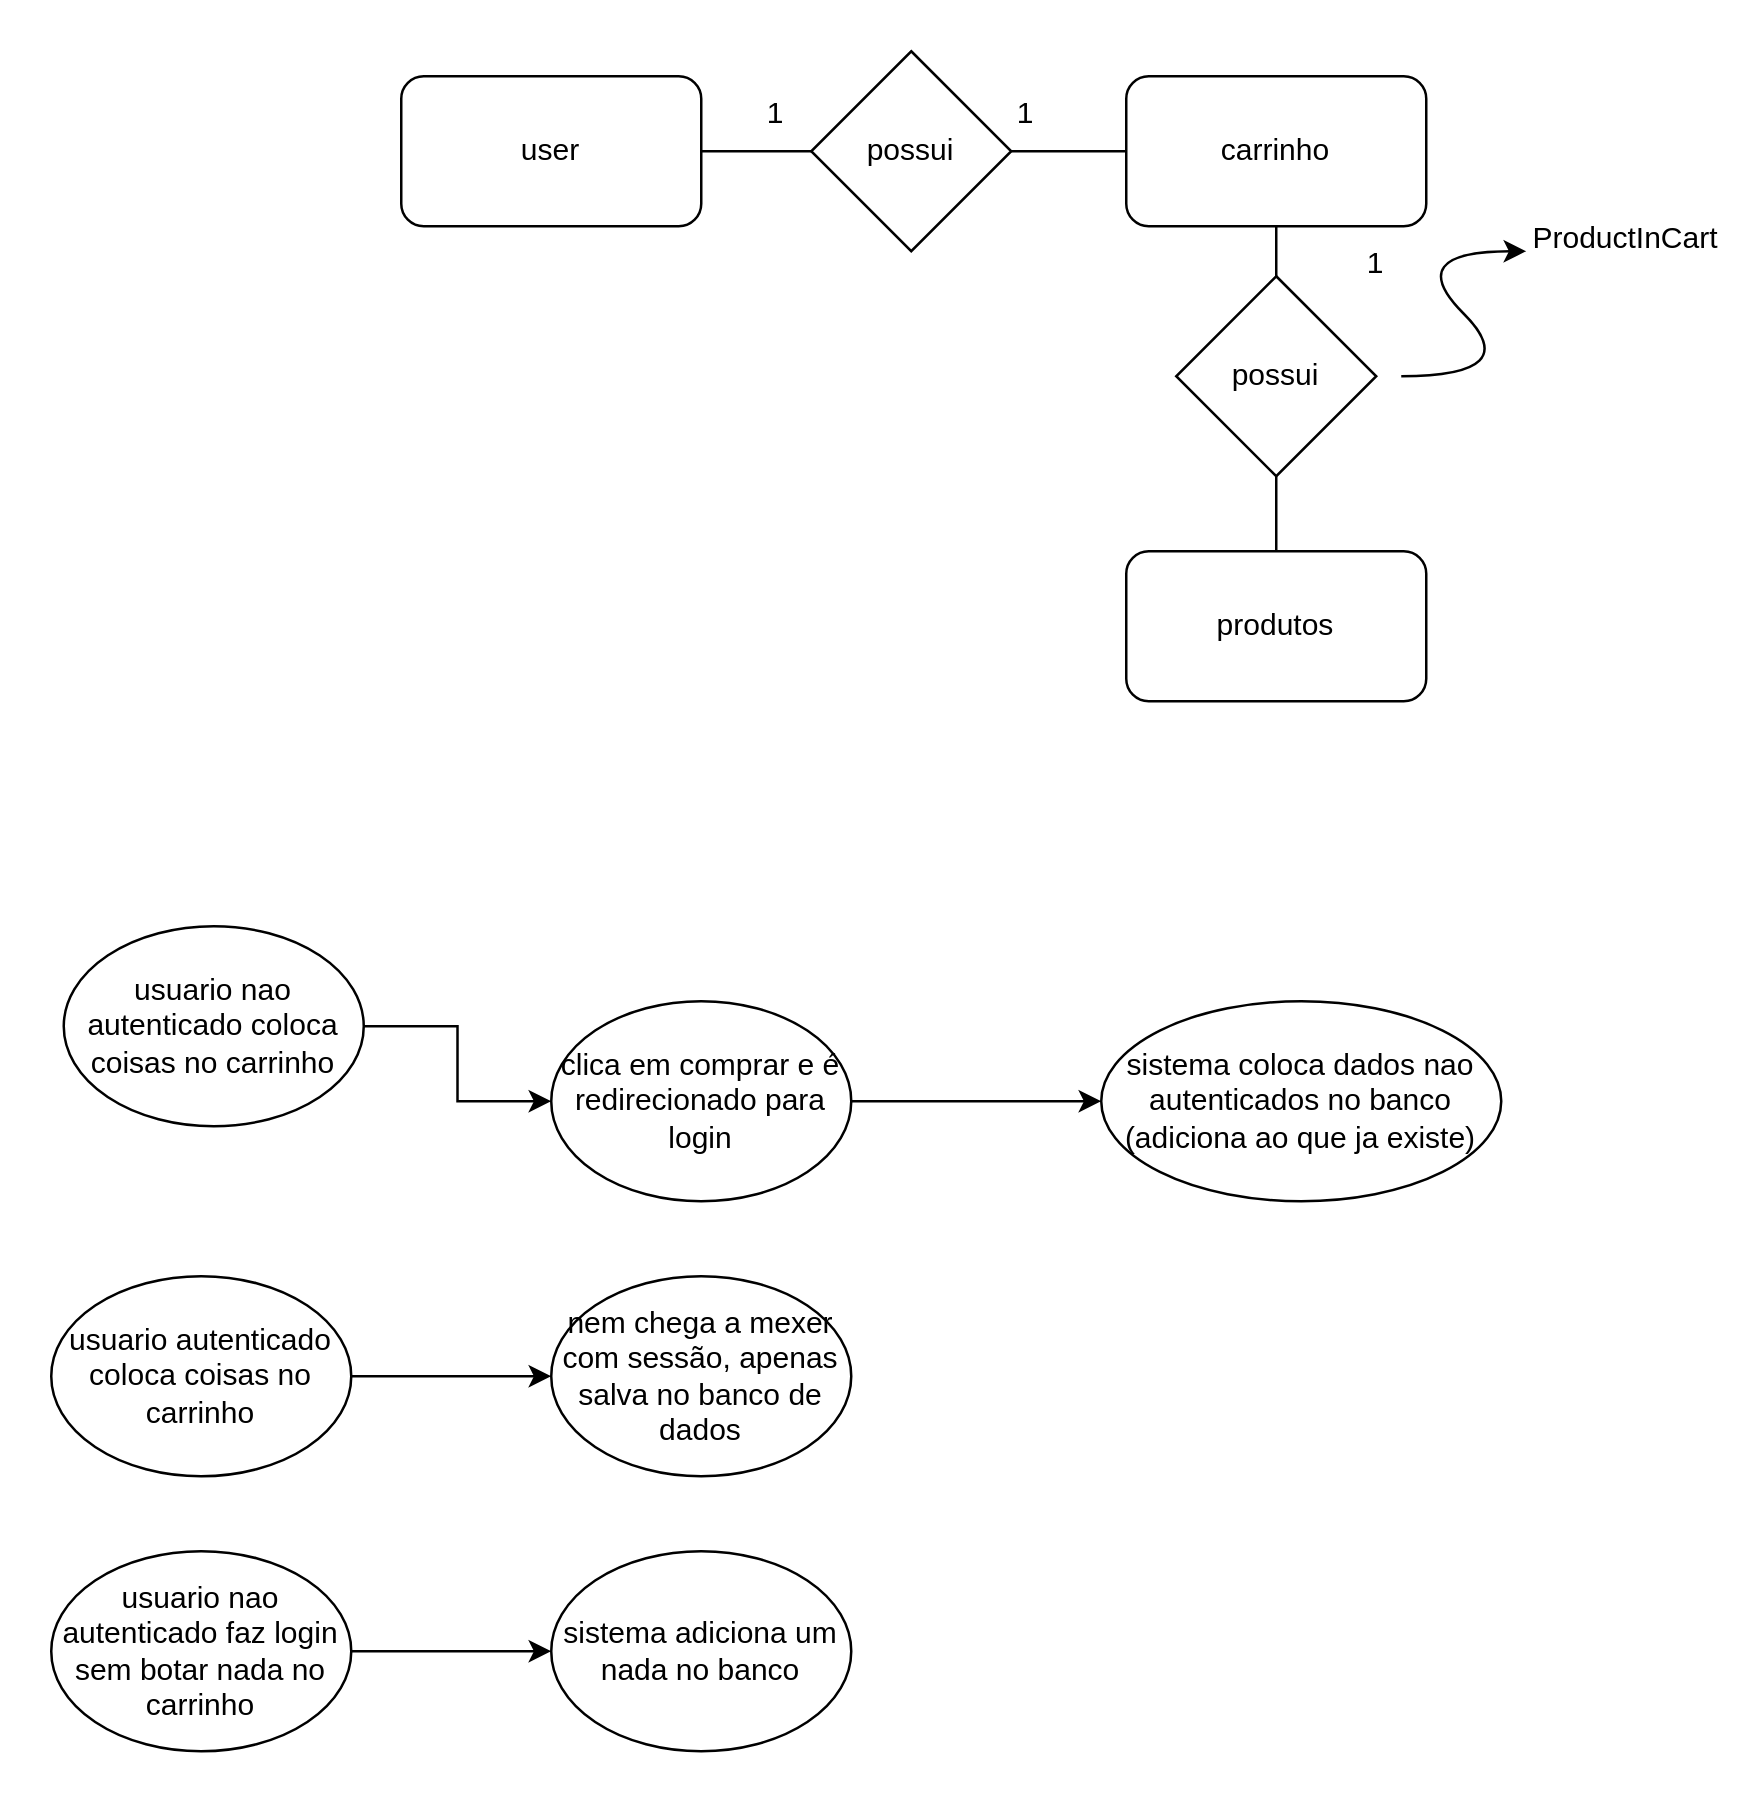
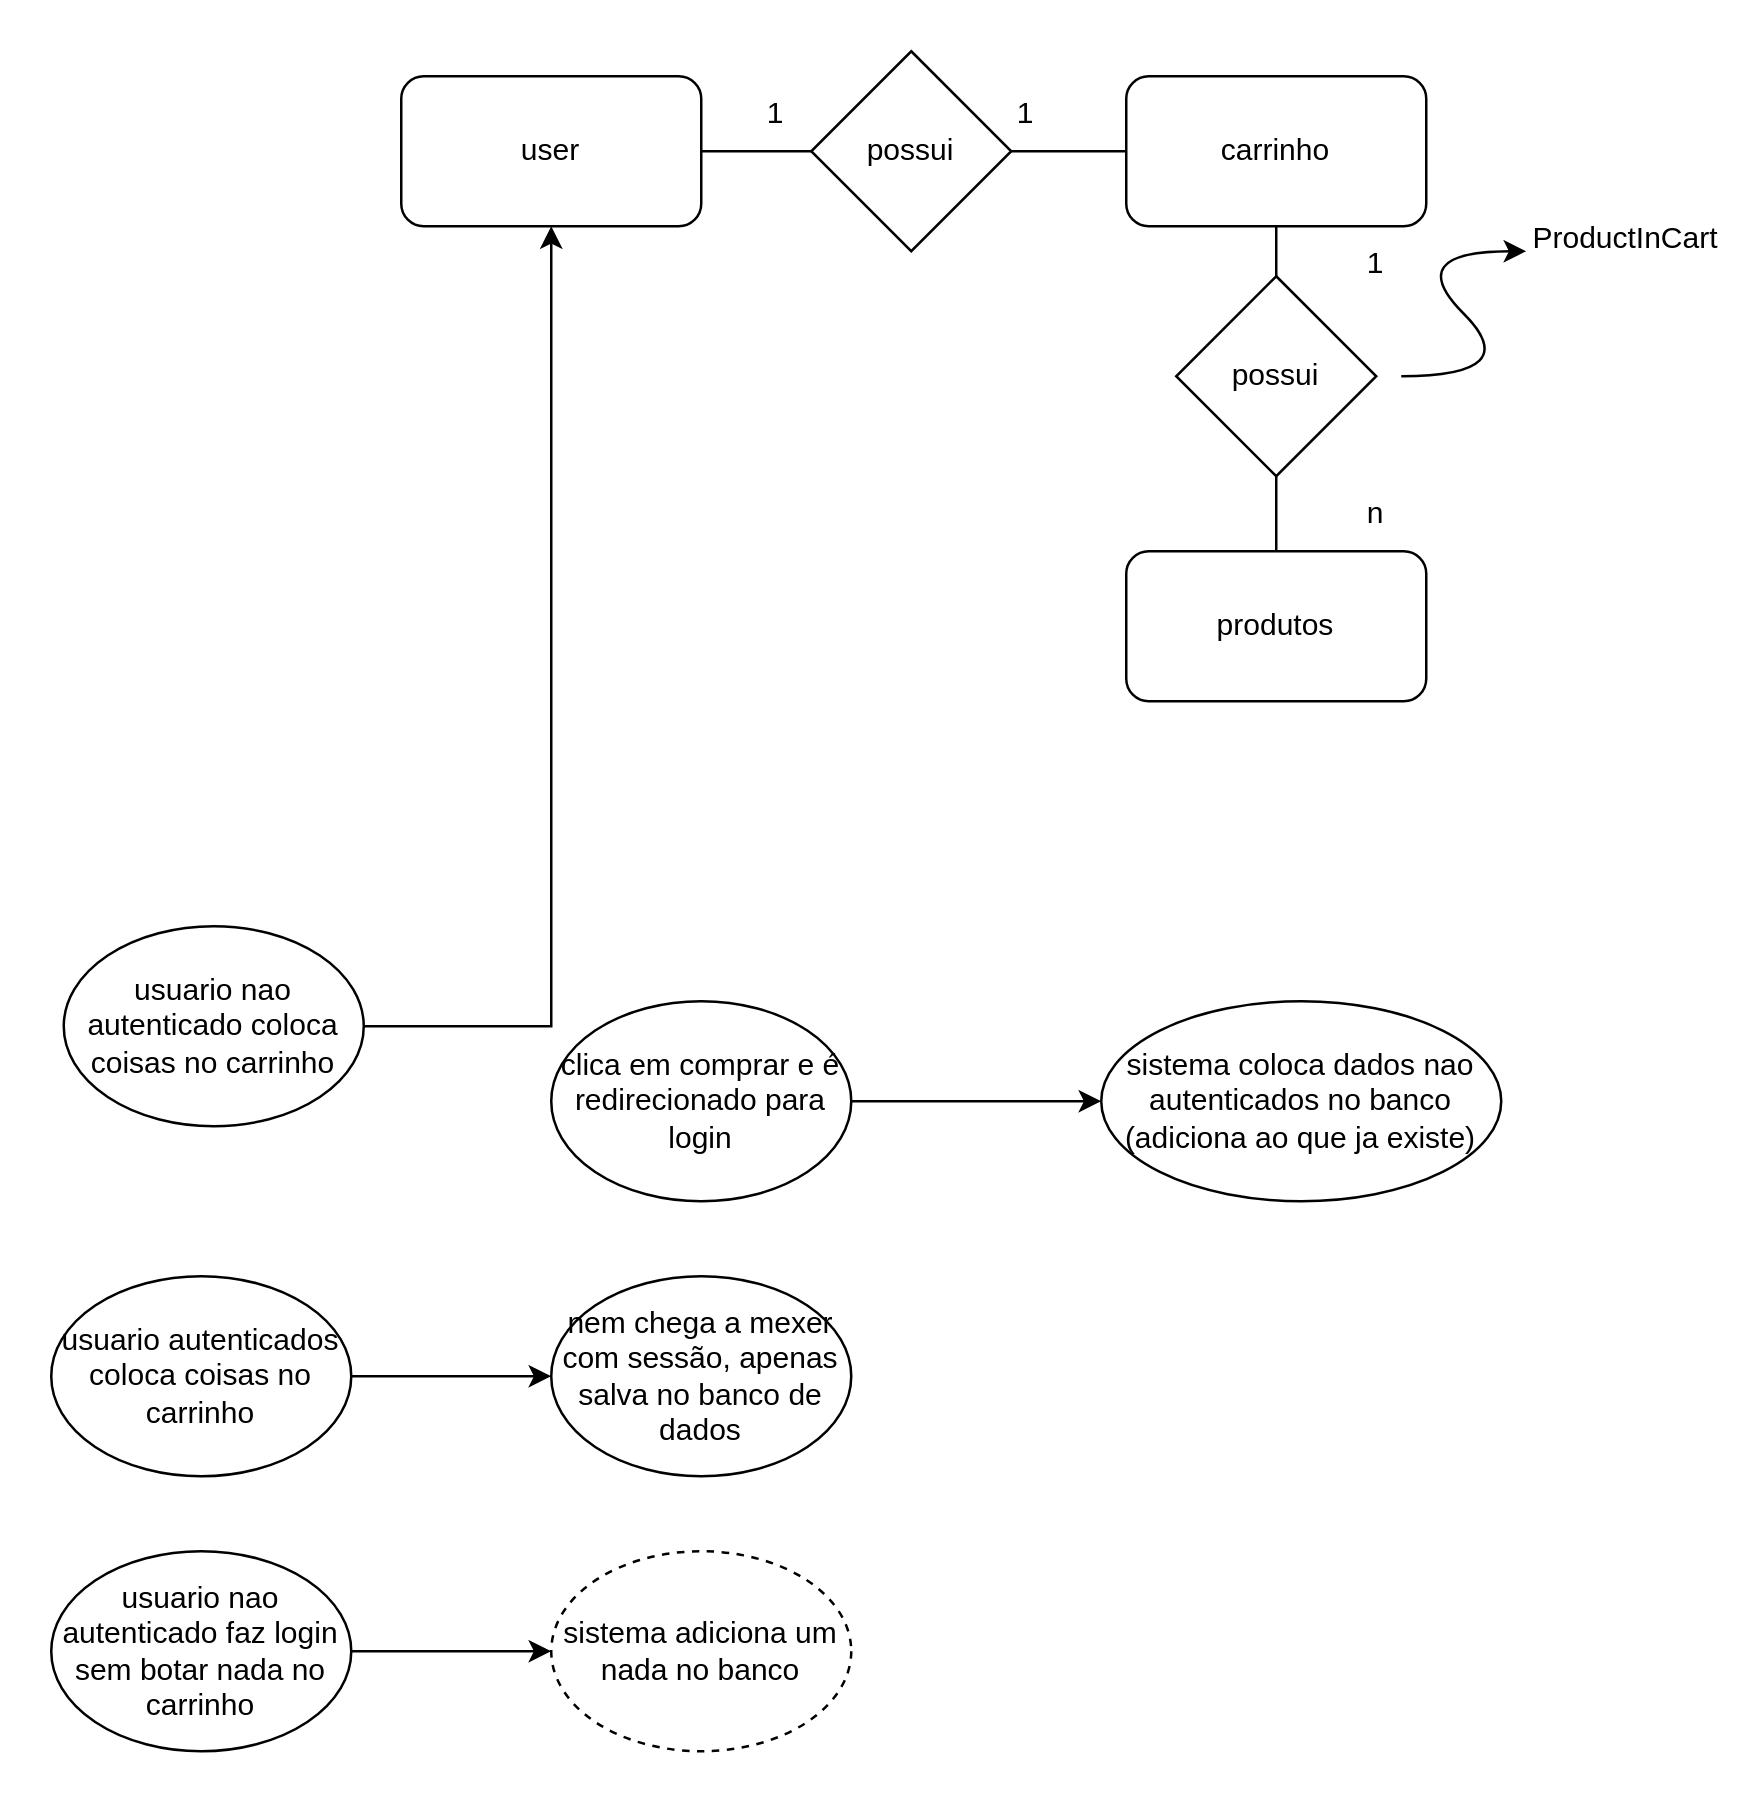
  <mxCell id="0" />
  <mxCell id="1" parent="0" />
  <mxCell id="2" value="" style="edgeStyle=orthogonalEdgeStyle;rounded=0;orthogonalLoop=1;jettySize=auto;html=1;endArrow=none;endFill=0;" edge="1" parent="1" source="3" target="7"><mxGeometry relative="1" as="geometry" /></mxCell>
  <mxCell id="3" value="user" style="rounded=1;whiteSpace=wrap;html=1;" vertex="1" parent="1"><mxGeometry x="160" y="30" width="120" height="60" as="geometry" /></mxCell>
  <mxCell id="4" value="" style="edgeStyle=orthogonalEdgeStyle;rounded=0;orthogonalLoop=1;jettySize=auto;html=1;endArrow=none;endFill=0;" edge="1" parent="1" source="5" target="10"><mxGeometry relative="1" as="geometry" /></mxCell>
  <mxCell id="5" value="carrinho" style="rounded=1;whiteSpace=wrap;html=1;" vertex="1" parent="1"><mxGeometry x="450" y="30" width="120" height="60" as="geometry" /></mxCell>
  <mxCell id="6" value="" style="edgeStyle=orthogonalEdgeStyle;rounded=0;orthogonalLoop=1;jettySize=auto;html=1;endArrow=none;endFill=0;" edge="1" parent="1" source="7" target="5"><mxGeometry relative="1" as="geometry" /></mxCell>
  <mxCell id="7" value="possui" style="rhombus;whiteSpace=wrap;html=1;" vertex="1" parent="1"><mxGeometry x="324" y="20" width="80" height="80" as="geometry" /></mxCell>
  <mxCell id="8" value="1" style="text;strokeColor=none;align=center;fillColor=none;html=1;verticalAlign=middle;whiteSpace=wrap;rounded=0;" vertex="1" parent="1"><mxGeometry x="280" y="30" width="60" height="30" as="geometry" /></mxCell>
  <mxCell id="9" value="1" style="text;strokeColor=none;align=center;fillColor=none;html=1;verticalAlign=middle;whiteSpace=wrap;rounded=0;" vertex="1" parent="1"><mxGeometry x="380" y="30" width="60" height="30" as="geometry" /></mxCell>
  <mxCell id="10" value="possui" style="rhombus;whiteSpace=wrap;html=1;" vertex="1" parent="1"><mxGeometry x="470" y="110" width="80" height="80" as="geometry" /></mxCell>
  <mxCell id="11" value="" style="edgeStyle=orthogonalEdgeStyle;rounded=0;orthogonalLoop=1;jettySize=auto;html=1;endArrow=none;endFill=0;" edge="1" parent="1" source="12" target="10"><mxGeometry relative="1" as="geometry" /></mxCell>
  <mxCell id="12" value="produtos" style="rounded=1;whiteSpace=wrap;html=1;" vertex="1" parent="1"><mxGeometry x="450" y="220" width="120" height="60" as="geometry" /></mxCell>
  <mxCell id="13" value="1" style="text;strokeColor=none;align=center;fillColor=none;html=1;verticalAlign=middle;whiteSpace=wrap;rounded=0;" vertex="1" parent="1"><mxGeometry x="520" y="90" width="60" height="30" as="geometry" /></mxCell>
+ <mxCell id="14" value="n" style="text;strokeColor=none;align=center;fillColor=none;html=1;verticalAlign=middle;whiteSpace=wrap;rounded=0;" vertex="1" parent="1"><mxGeometry x="520" y="190" width="60" height="30" as="geometry" /></mxCell>
  <mxCell id="15" value="" style="curved=1;endArrow=classic;html=1;rounded=0;" edge="1" parent="1"><mxGeometry width="50" height="50" relative="1" as="geometry"><mxPoint x="560" y="150" as="sourcePoint" /><mxPoint x="610" y="100" as="targetPoint" /><Array as="points"><mxPoint x="610" y="150" /><mxPoint x="560" y="100" /></Array></mxGeometry></mxCell>
  <mxCell id="16" value="ProductInCart" style="text;strokeColor=none;align=center;fillColor=none;html=1;verticalAlign=middle;whiteSpace=wrap;rounded=0;" vertex="1" parent="1"><mxGeometry x="620" y="80" width="60" height="30" as="geometry" /></mxCell>
- <mxCell id="17" value="" style="edgeStyle=orthogonalEdgeStyle;rounded=0;orthogonalLoop=1;jettySize=auto;html=1;" edge="1" parent="1" source="18" target="20"><mxGeometry relative="1" as="geometry" /></mxCell>
+ <mxCell id="17" value="" style="edgeStyle=orthogonalEdgeStyle;rounded=0;orthogonalLoop=1;jettySize=auto;html=1;" edge="1" parent="1" source="18" target="3"><mxGeometry relative="1" as="geometry" /></mxCell>
  <mxCell id="18" value="usuario nao autenticado coloca coisas no carrinho" style="ellipse;whiteSpace=wrap;html=1;" vertex="1" parent="1"><mxGeometry x="25" y="370" width="120" height="80" as="geometry" /></mxCell>
  <mxCell id="19" value="" style="edgeStyle=orthogonalEdgeStyle;rounded=0;orthogonalLoop=1;jettySize=auto;html=1;" edge="1" parent="1" source="20" target="21"><mxGeometry relative="1" as="geometry" /></mxCell>
  <mxCell id="20" value="clica em comprar e é redirecionado para login" style="ellipse;whiteSpace=wrap;html=1;" vertex="1" parent="1"><mxGeometry x="220" y="400" width="120" height="80" as="geometry" /></mxCell>
  <mxCell id="21" value="sistema coloca dados nao autenticados no banco (adiciona ao que ja existe)" style="ellipse;whiteSpace=wrap;html=1;" vertex="1" parent="1"><mxGeometry x="440" y="400" width="160" height="80" as="geometry" /></mxCell>
  <mxCell id="22" value="" style="edgeStyle=orthogonalEdgeStyle;rounded=0;orthogonalLoop=1;jettySize=auto;html=1;" edge="1" parent="1" source="23" target="24"><mxGeometry relative="1" as="geometry" /></mxCell>
- <mxCell id="23" value="usuario autenticado coloca coisas no carrinho" style="ellipse;whiteSpace=wrap;html=1;" vertex="1" parent="1"><mxGeometry x="20" y="510" width="120" height="80" as="geometry" /></mxCell>
+ <mxCell id="23" value="usuario autenticados coloca coisas no carrinho" style="ellipse;whiteSpace=wrap;html=1;" vertex="1" parent="1"><mxGeometry x="20" y="510" width="120" height="80" as="geometry" /></mxCell>
  <mxCell id="24" value="nem chega a mexer com sessão, apenas salva no banco de dados" style="ellipse;whiteSpace=wrap;html=1;" vertex="1" parent="1"><mxGeometry x="220" y="510" width="120" height="80" as="geometry" /></mxCell>
  <mxCell id="25" value="" style="edgeStyle=orthogonalEdgeStyle;rounded=0;orthogonalLoop=1;jettySize=auto;html=1;" edge="1" parent="1" source="26" target="27"><mxGeometry relative="1" as="geometry" /></mxCell>
  <mxCell id="26" value="usuario nao autenticado faz login sem botar nada no carrinho" style="ellipse;whiteSpace=wrap;html=1;" vertex="1" parent="1"><mxGeometry x="20" y="620" width="120" height="80" as="geometry" /></mxCell>
- <mxCell id="27" value="sistema adiciona um nada no banco" style="ellipse;whiteSpace=wrap;html=1;" vertex="1" parent="1"><mxGeometry x="220" y="620" width="120" height="80" as="geometry" /></mxCell>
+ <mxCell id="27" value="sistema adiciona um nada no banco" style="ellipse;whiteSpace=wrap;html=1;dashed=1;" vertex="1" parent="1"><mxGeometry x="220" y="620" width="120" height="80" as="geometry" /></mxCell>
